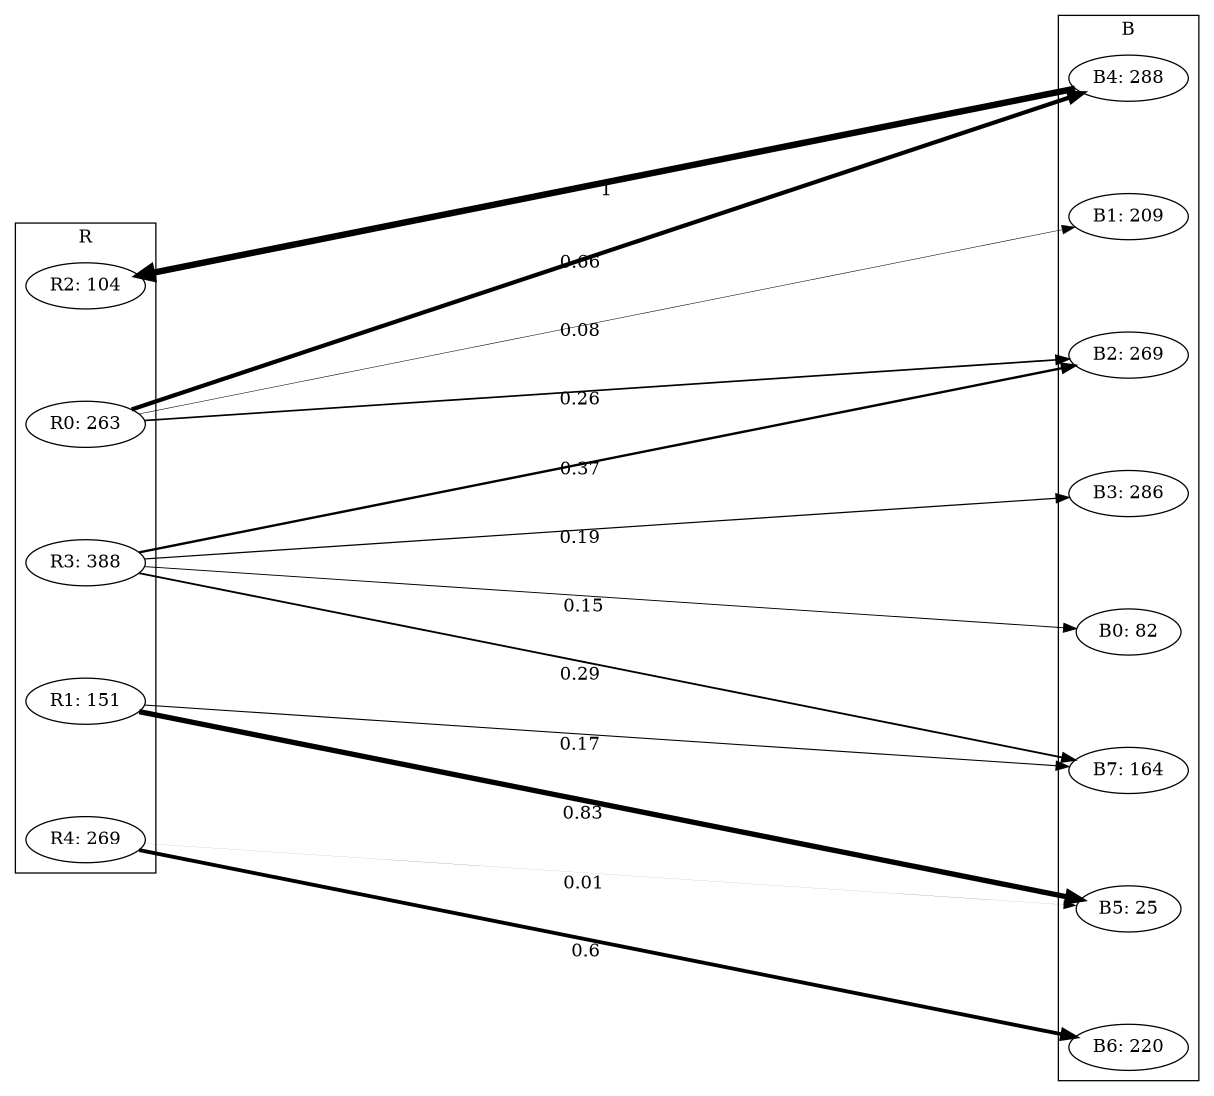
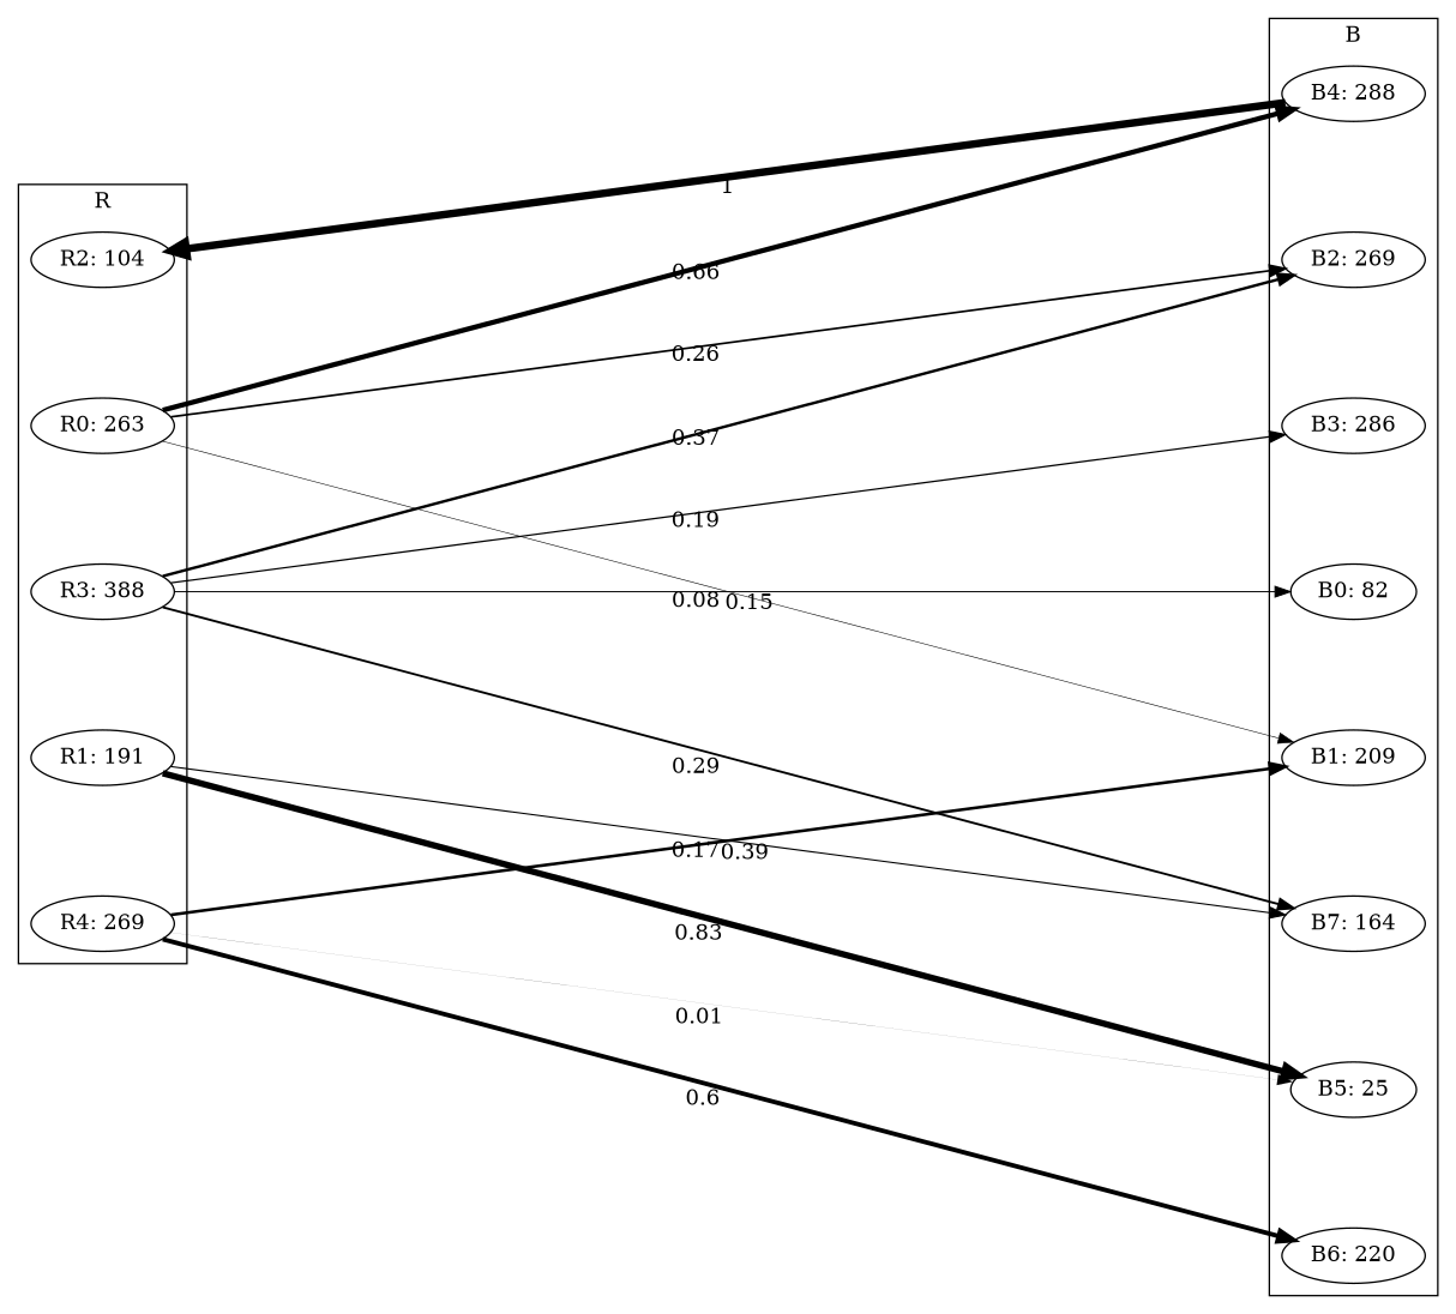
  digraph {
    nodesep=1
    ordering=out
    rankdir=LR
    ranksep=10
    splines=line
    edge [labeldistance=7]
    n1 [label="R0: 263"]
-   n2 [label="R1: 151"]
+   n2 [label="R1: 191"]
    n3 [label="R2: 104"]
    n4 [label="R3: 388"]
    n5 [label="R4: 269"]
    n6 [label="B0: 82"]
    n7 [label="B1: 209"]
    n8 [label="B2: 269"]
    n9 [label="B3: 286"]
    n10 [label="B4: 288"]
    n11 [label="B5: 25"]
    n12 [label="B6: 220"]
    n13 [label="B7: 164"]
    subgraph cluster_1 {
      label=R
      n1
      n2
      n3
      n4
      n5
    }
    subgraph cluster_2 {
      label=B
      n6
      n7
      n8
      n9
      n10
      n11
      n12
      n13
    }
    n1 -> n7 [penwidth=0.42 xlabel=0.08]
    n1 -> n8 [penwidth=1.3 xlabel=0.26]
    n1 -> n10 [penwidth=3.28 xlabel=0.66]
    n2 -> n11 [penwidth=4.16 xlabel=0.83]
    n2 -> n13 [penwidth=0.84 xlabel=0.17]
    n4 -> n6 [penwidth=0.74 xlabel=0.15]
    n4 -> n8 [penwidth=1.86 xlabel=0.37]
    n4 -> n9 [penwidth=0.96 xlabel=0.19]
    n4 -> n13 [penwidth=1.44 xlabel=0.29]
+   n5 -> n7 [penwidth=1.96 xlabel=0.39]
    n5 -> n11 [penwidth=0.06 xlabel=0.01]
    n5 -> n12 [penwidth=2.98 xlabel=0.6]
    n10 -> n3 [penwidth=5 xlabel=1]
  }
